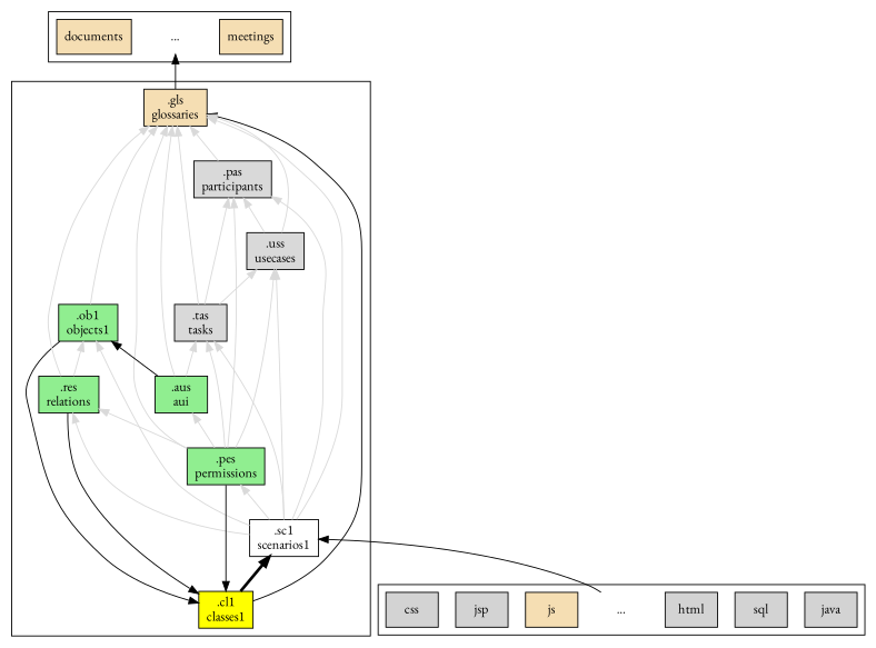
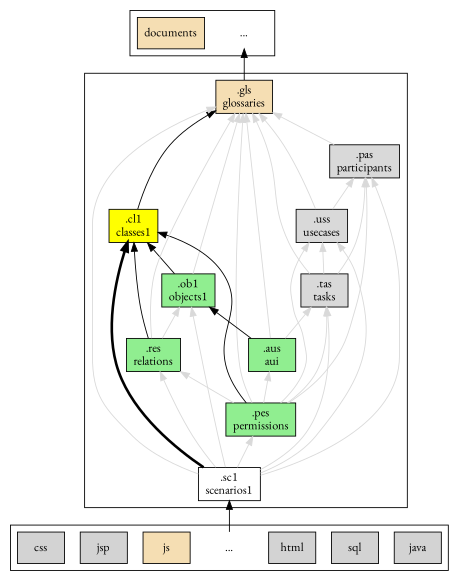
  digraph {
    compound=true
    fontname="EB Garamond"
    rankdir=BT
    node [fillcolor=lightgrey fontname="EB Garamond" shape=box style=filled]
    edge [fontname="EB Garamond" penwidth=1 color=grey85]
-   meetings [fillcolor=wheat]
    n2 [color=white fillcolor=white label="..."]
    documents [fillcolor=wheat]
    n4 [fillcolor=wheat label=".gls\nglossaries" penwidth=1]
    n5 [fillcolor=yellow label=".cl1\nclasses1" penwidth=1]
    n6 [fillcolor=lightgreen label=".ob1\nobjects1" penwidth=1]
    n7 [fillcolor=white label=".sc1\nscenarios1" penwidth=1]
    n8 [fillcolor=grey85 label=".uss\nusecases" penwidth=1]
    n9 [fillcolor=lightgreen label=".pes\npermissions" penwidth=1]
    n10 [fillcolor=lightgreen label=".res\nrelations" penwidth=1]
    n11 [fillcolor=grey85 label=".tas\ntasks" penwidth=1]
    n12 [fillcolor=grey85 label=".pas\nparticipants" penwidth=1]
    n13 [fillcolor=lightgreen label=".aus\naui" penwidth=1]
    java
    sql
    html
    n17 [color=white fillcolor=white label="..."]
    js [fillcolor=wheat]
    jsp
    css
    subgraph cluster_1 {
-     meetings
      n2
      documents
    }
    subgraph cluster_2 {
      n4
      n5
      n6
      n7
      n8
      n9
      n10
      n11
      n12
      n13
    }
    subgraph cluster_3 {
      java
      sql
      html
      n17
      js
      jsp
      css
    }
    n4 -> n2 [penwidth="" color=""]
    n5 -> n4 [color=""]
    n6 -> n4
    n6 -> n5 [color=black]
    n7 -> n4
-   n5 -> n7 [color=black penwidth=3]
+   n7 -> n5 [color=black penwidth=3]
    n7 -> n6
    n7 -> n8
    n7 -> n9
    n7 -> n10
    n7 -> n11
    n7 -> n12
    n8 -> n4
    n8 -> n12
    n9 -> n4
    n9 -> n5 [color=black]
    n9 -> n8
    n9 -> n10
    n9 -> n11
    n9 -> n12
    n9 -> n13
    n10 -> n4
    n10 -> n5 [color=black]
    n10 -> n6
    n11 -> n4
    n11 -> n8
    n11 -> n12
    n12 -> n4
    n13 -> n4
    n13 -> n6 [color=blacck]
    n13 -> n11
    n17 -> n7 [penwidth="" color=""]
  }
